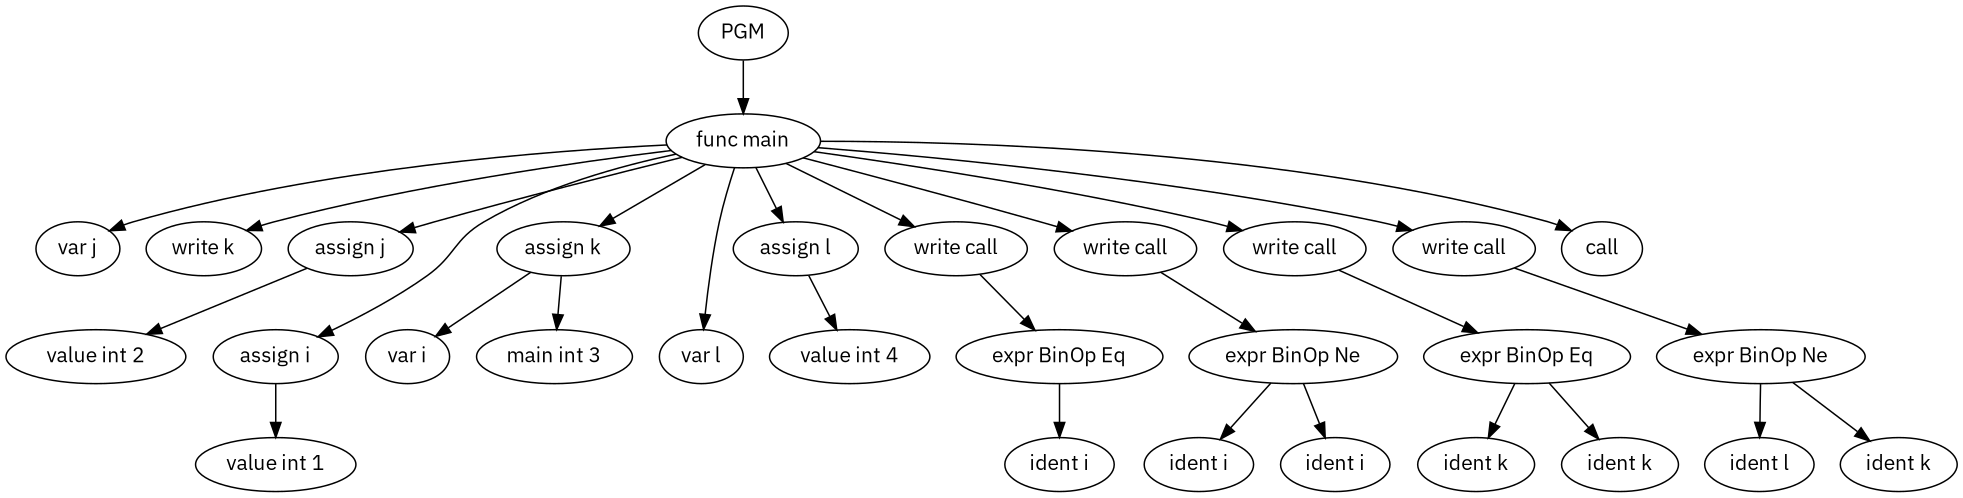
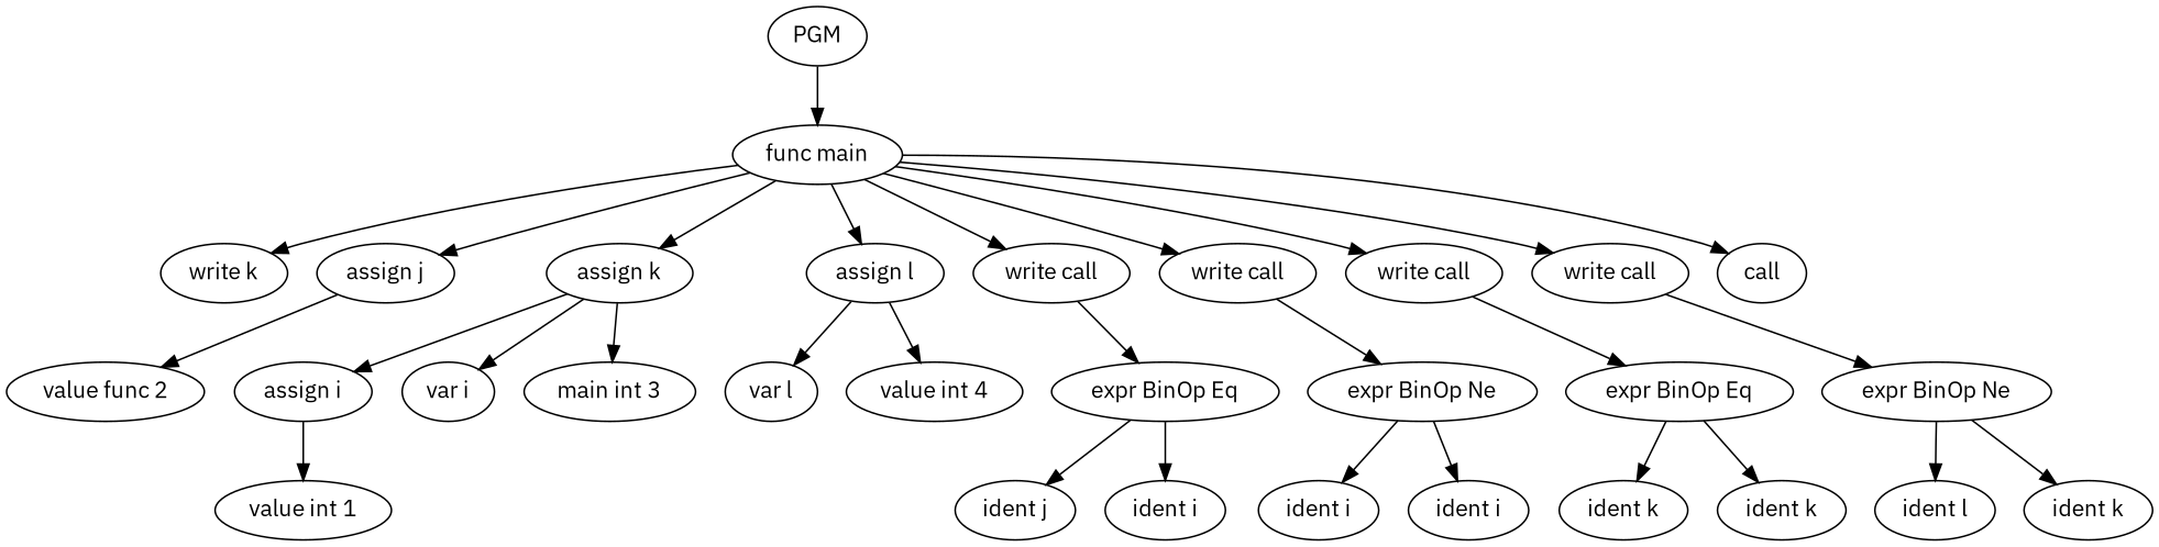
  digraph {
    fontname="IBM Plex Sans"
    node [fontname="IBM Plex Sans" shape=ellipse]
    edge [fontname="IBM Plex Sans"]
    n1 [label=PGM]
    n2 [label="func main"]
-   n3 [label="var j"]
    n4 [label="write k"]
    n5 [label="var l"]
    n6 [label="assign i"]
    n7 [label="assign j"]
    n8 [label="assign k"]
    n9 [label="assign l"]
    n10 [label="write call"]
    n11 [label="write call"]
    n12 [label="write call"]
    n13 [label="write call"]
    n14 [label=call]
    n15 [label="var i"]
    n16 [label="value int 1"]
-   n17 [label="value int 2"]
+   n17 [label="value func 2"]
    n18 [label="main int 3"]
    n19 [label="value int 4"]
    n20 [label="expr BinOp Eq"]
    n21 [label="expr BinOp Ne"]
    n22 [label="expr BinOp Eq"]
    n23 [label="expr BinOp Ne"]
    n24 [label="ident i"]
+   n25 [label="ident j"]
    n26 [label="ident i"]
    n27 [label="ident i"]
    n28 [label="ident k"]
    n29 [label="ident k"]
    n30 [label="ident k"]
    n31 [label="ident l"]
    n1 -> n2
-   n2 -> n3
    n2 -> n4
-   n2 -> n5
-   n2 -> n6
+   n9 -> n5
+   n8 -> n6
    n2 -> n7
    n2 -> n8
    n2 -> n9
    n2 -> n10
    n2 -> n11
    n2 -> n12
    n2 -> n13
    n2 -> n14
    n6 -> n16
    n7 -> n17
    n8 -> n15
    n8 -> n18
    n9 -> n19
    n10 -> n20
    n11 -> n21
    n12 -> n22
    n13 -> n23
    n20 -> n24
+   n20 -> n25
    n21 -> n26
    n21 -> n27
    n22 -> n28
    n22 -> n29
    n23 -> n30
    n23 -> n31
  }
